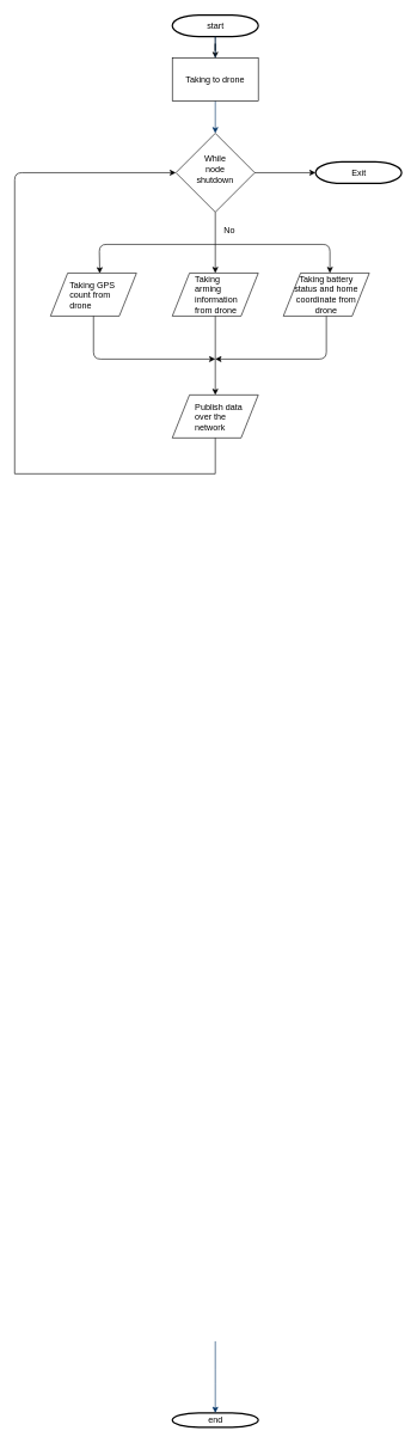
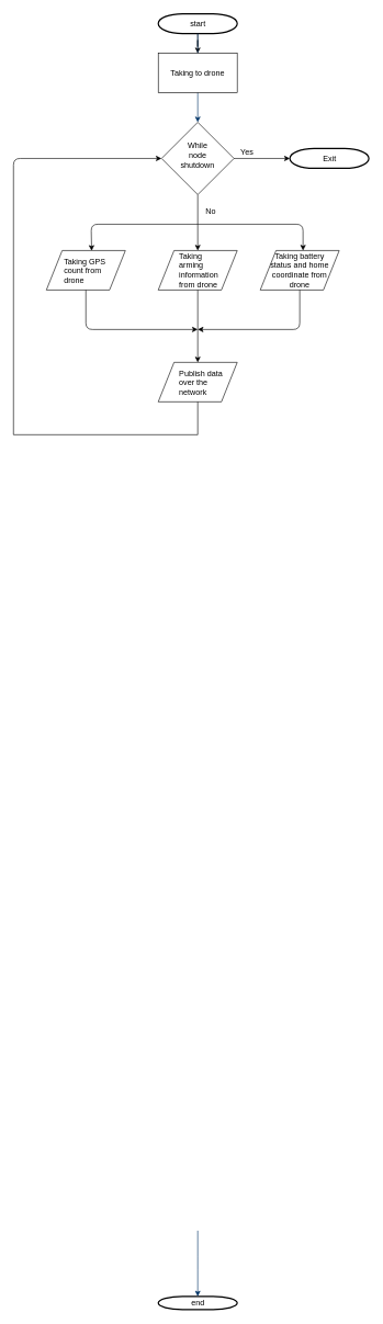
  <mxCell id="0" />
  <mxCell id="1" parent="0" />
  <mxCell id="2" value="" style="edgeStyle=orthogonalEdgeStyle;rounded=0;orthogonalLoop=1;jettySize=auto;html=1;" edge="1" parent="1" source="3" target="32"><mxGeometry relative="1" as="geometry" /></mxCell>
  <mxCell id="3" value="start" style="shape=mxgraph.flowchart.terminator;strokeWidth=2;gradientColor=none;gradientDirection=north;fontStyle=0;html=1;" parent="1" vertex="1"><mxGeometry x="240" y="20" width="120" height="30" as="geometry" /></mxCell>
  <mxCell id="4" style="fontStyle=1;strokeColor=#003366;strokeWidth=1;html=1;entryX=0.5;entryY=0;entryDx=0;entryDy=0;" parent="1" source="3" target="9" edge="1"><mxGeometry relative="1" as="geometry"><mxPoint x="300" y="180" as="targetPoint" /></mxGeometry></mxCell>
  <mxCell id="5" value="end" style="shape=mxgraph.flowchart.terminator;strokeWidth=2;gradientColor=none;gradientDirection=north;fontStyle=0;html=1;" parent="1" vertex="1"><mxGeometry x="240" y="1970" width="120" height="20" as="geometry" /></mxCell>
  <mxCell id="6" value="" style="edgeStyle=elbowEdgeStyle;elbow=vertical;exitX=0.5;exitY=1;exitPerimeter=0;entryX=0.5;entryY=0;entryPerimeter=0;fontStyle=1;strokeColor=#003366;strokeWidth=1;html=1;" parent="1" target="5" edge="1"><mxGeometry width="100" height="100" as="geometry"><mxPoint x="300" y="1870" as="sourcePoint" /><mxPoint x="80" as="targetPoint" y="60" /></mxGeometry></mxCell>
  <mxCell id="7" value="" style="edgeStyle=orthogonalEdgeStyle;rounded=0;orthogonalLoop=1;jettySize=auto;html=1;entryX=0;entryY=0.5;entryDx=0;entryDy=0;entryPerimeter=0;" parent="1" source="9" target="31" edge="1"><mxGeometry relative="1" as="geometry"><mxPoint x="435" y="240" as="targetPoint" /></mxGeometry></mxCell>
  <mxCell id="8" value="" style="edgeStyle=orthogonalEdgeStyle;rounded=0;orthogonalLoop=1;jettySize=auto;html=1;entryX=0.5;entryY=0;entryDx=0;entryDy=0;entryPerimeter=0;" parent="1" source="9" target="15" edge="1"><mxGeometry relative="1" as="geometry"><mxPoint x="300" y="375" as="targetPoint" /></mxGeometry></mxCell>
  <mxCell id="9" value="" style="rhombus;whiteSpace=wrap;html=1;align=center;" parent="1" vertex="1"><mxGeometry x="245" y="185" width="110" height="110" as="geometry" /></mxCell>
  <mxCell id="10" value="While node shutdown" style="text;html=1;strokeColor=none;fillColor=none;align=center;verticalAlign=middle;whiteSpace=wrap;rounded=0;" parent="1" vertex="1"><mxGeometry x="280" y="220" width="40" height="30" as="geometry" /></mxCell>
  <mxCell id="11" style="edgeStyle=orthogonalEdgeStyle;rounded=0;orthogonalLoop=1;jettySize=auto;html=1;exitX=0.5;exitY=1;exitDx=0;exitDy=0;" parent="1" source="10" target="10" edge="1"><mxGeometry relative="1" as="geometry" /></mxCell>
+ <mxCell id="12" value="Yes" style="text;html=1;strokeColor=none;fillColor=none;align=center;verticalAlign=middle;whiteSpace=wrap;rounded=0;" parent="1" vertex="1"><mxGeometry x="355" y="220" width="40" height="20" as="geometry" /></mxCell>
  <mxCell id="13" value="No" style="text;html=1;strokeColor=none;fillColor=none;align=center;verticalAlign=middle;whiteSpace=wrap;rounded=0;" parent="1" vertex="1"><mxGeometry x="300" y="310" width="40" height="20" as="geometry" /></mxCell>
  <mxCell id="14" value="Text" style="text;html=1;strokeColor=none;fillColor=none;align=center;verticalAlign=middle;whiteSpace=wrap;rounded=0;" parent="1" vertex="1"><mxGeometry x="280" y="420" width="40" height="20" as="geometry" /></mxCell>
  <mxCell id="15" value="" style="shape=parallelogram;perimeter=parallelogramPerimeter;whiteSpace=wrap;html=1;align=center;" parent="1" vertex="1"><mxGeometry x="240" y="380" width="120" height="60" as="geometry" /></mxCell>
  <mxCell id="16" value="" style="shape=parallelogram;perimeter=parallelogramPerimeter;whiteSpace=wrap;html=1;align=center;" parent="1" vertex="1"><mxGeometry x="395" y="380" width="120" height="60" as="geometry" /></mxCell>
  <mxCell id="17" value="" style="shape=parallelogram;perimeter=parallelogramPerimeter;whiteSpace=wrap;html=1;align=center;" parent="1" vertex="1"><mxGeometry x="70" y="380" width="120" height="60" as="geometry" /></mxCell>
  <mxCell id="18" value="" style="endArrow=classic;html=1;exitX=0.565;exitY=-0.056;exitDx=0;exitDy=0;exitPerimeter=0;entryX=0.573;entryY=0.007;entryDx=0;entryDy=0;entryPerimeter=0;" parent="1" target="17" edge="1"><mxGeometry width="50" height="50" relative="1" as="geometry"><mxPoint x="300" y="340" as="sourcePoint" /><mxPoint x="138" y="380" as="targetPoint" /><Array as="points"><mxPoint x="138" y="340" /></Array></mxGeometry></mxCell>
  <mxCell id="19" value="Taking arming information from drone" style="text;html=1;strokeColor=none;fillColor=none;align=left;verticalAlign=middle;whiteSpace=wrap;rounded=0;" parent="1" vertex="1"><mxGeometry x="270" y="400" width="40" height="20" as="geometry" /></mxCell>
  <mxCell id="20" value="Taking GPS count from drone" style="text;html=1;strokeColor=none;fillColor=none;align=left;verticalAlign=middle;whiteSpace=wrap;rounded=0;" parent="1" vertex="1"><mxGeometry x="95" y="410" width="70" as="geometry" /></mxCell>
  <mxCell id="21" value="Taking battery status and home coordinate from drone" style="text;html=1;strokeColor=none;fillColor=none;align=center;verticalAlign=middle;whiteSpace=wrap;rounded=0;" parent="1" vertex="1"><mxGeometry x="405" y="400" width="100" height="20" as="geometry" /></mxCell>
  <mxCell id="22" value="" style="endArrow=classic;html=1;" parent="1" edge="1"><mxGeometry width="50" height="50" relative="1" as="geometry"><mxPoint x="300" y="340" as="sourcePoint" /><mxPoint x="460" y="380" as="targetPoint" /><Array as="points"><mxPoint x="460" y="340" /></Array></mxGeometry></mxCell>
  <mxCell id="23" value="" style="endArrow=classic;html=1;exitX=0.5;exitY=1;exitDx=0;exitDy=0;" parent="1" source="17" edge="1"><mxGeometry width="50" height="50" relative="1" as="geometry"><mxPoint x="480" y="360" as="sourcePoint" /><mxPoint x="300" y="500" as="targetPoint" /><Array as="points"><mxPoint x="130" y="500" /></Array></mxGeometry></mxCell>
  <mxCell id="24" value="" style="endArrow=classic;html=1;exitX=0.5;exitY=1;exitDx=0;exitDy=0;entryX=0.5;entryY=0;entryDx=0;entryDy=0;" parent="1" source="15" target="26" edge="1"><mxGeometry width="50" height="50" relative="1" as="geometry"><mxPoint x="480" y="360" as="sourcePoint" /><mxPoint x="300" y="530" as="targetPoint" /></mxGeometry></mxCell>
  <mxCell id="25" value="" style="endArrow=classic;html=1;exitX=0.5;exitY=1;exitDx=0;exitDy=0;" parent="1" source="16" edge="1"><mxGeometry width="50" height="50" relative="1" as="geometry"><mxPoint x="480" y="360" as="sourcePoint" /><mxPoint x="300" y="500" as="targetPoint" /><Array as="points"><mxPoint x="455" y="500" /></Array></mxGeometry></mxCell>
  <mxCell id="26" value="" style="shape=parallelogram;perimeter=parallelogramPerimeter;whiteSpace=wrap;html=1;align=left;" parent="1" vertex="1"><mxGeometry x="240" y="550" width="120" height="60" as="geometry" /></mxCell>
  <mxCell id="27" value="Publish data over the network" style="text;html=1;strokeColor=none;fillColor=none;align=left;verticalAlign=middle;whiteSpace=wrap;rounded=0;" parent="1" vertex="1"><mxGeometry x="270" y="580" width="70" as="geometry" /></mxCell>
  <mxCell id="28" value="" style="endArrow=classic;html=1;entryX=0;entryY=0.5;entryDx=0;entryDy=0;" parent="1" target="9" edge="1"><mxGeometry width="50" height="50" relative="1" as="geometry"><mxPoint x="20" y="660" as="sourcePoint" /><mxPoint x="240" y="240" as="targetPoint" /><Array as="points"><mxPoint x="20" y="240" /></Array></mxGeometry></mxCell>
  <mxCell id="29" value="" style="endArrow=none;html=1;entryX=0.5;entryY=1;entryDx=0;entryDy=0;" parent="1" target="26" edge="1"><mxGeometry width="50" height="50" relative="1" as="geometry"><mxPoint x="300" y="660" as="sourcePoint" /><mxPoint x="490" y="555" as="targetPoint" /></mxGeometry></mxCell>
  <mxCell id="30" value="" style="endArrow=none;html=1;" parent="1" edge="1"><mxGeometry width="50" height="50" relative="1" as="geometry"><mxPoint x="20" y="660" as="sourcePoint" /><mxPoint x="300" y="660" as="targetPoint" /></mxGeometry></mxCell>
  <mxCell id="31" value="&lt;span&gt;&amp;nbsp;Exit&amp;nbsp;&lt;/span&gt;" style="shape=mxgraph.flowchart.terminator;strokeWidth=2;gradientColor=none;gradientDirection=north;fontStyle=0;html=1;" parent="1" vertex="1"><mxGeometry x="440" y="225" width="120" height="30" as="geometry" /></mxCell>
  <mxCell id="32" value="Taking to drone&lt;br&gt;" style="rounded=0;whiteSpace=wrap;html=1;" vertex="1" parent="1"><mxGeometry x="240" y="80" width="120" height="60" as="geometry" /></mxCell>
